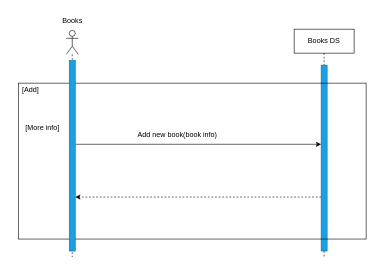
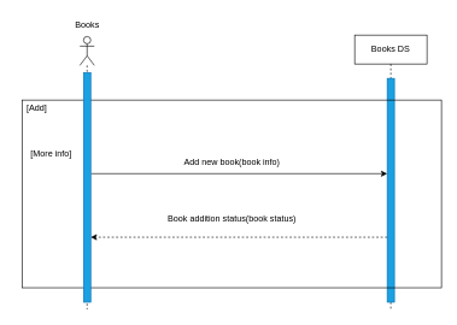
  <mxCell id="0" />
  <mxCell id="1" parent="0" />
  <mxCell id="2" value="Books DS" style="shape=umlLifeline;perimeter=lifelinePerimeter;whiteSpace=wrap;html=1;container=0;dropTarget=0;collapsible=0;recursiveResize=0;outlineConnect=0;portConstraint=eastwest;newEdgeStyle={&quot;edgeStyle&quot;:&quot;elbowEdgeStyle&quot;,&quot;elbow&quot;:&quot;vertical&quot;,&quot;curved&quot;:0,&quot;rounded&quot;:0};" parent="1" vertex="1"><mxGeometry x="490" y="48" width="100" height="380" as="geometry" /></mxCell>
  <mxCell id="3" value="" style="html=1;points=[[0,0,0,0,5],[0,1,0,0,-5],[1,0,0,0,5],[1,1,0,0,-5]];perimeter=orthogonalPerimeter;outlineConnect=0;targetShapes=umlLifeline;portConstraint=eastwest;newEdgeStyle={&quot;curved&quot;:0,&quot;rounded&quot;:0};fillColor=#1ba1e2;container=0;fontColor=#ffffff;strokeColor=#006EAF;" parent="2" vertex="1"><mxGeometry x="45" y="60" width="10" height="310" as="geometry" /></mxCell>
  <mxCell id="4" value="" style="rounded=0;whiteSpace=wrap;html=1;fillColor=none;movable=1;resizable=1;rotatable=1;deletable=1;editable=1;locked=0;connectable=1;container=0;" parent="1" vertex="1"><mxGeometry x="30" y="138" width="580" height="260" as="geometry" /></mxCell>
  <mxCell id="5" value="[More info]" style="text;html=1;align=center;verticalAlign=middle;resizable=0;points=[];autosize=1;strokeColor=none;fillColor=none;container=0;" parent="1" vertex="1"><mxGeometry x="25" y="198" width="90" height="30" as="geometry" /></mxCell>
  <mxCell id="6" value="[Add]" style="text;html=1;align=center;verticalAlign=middle;resizable=0;points=[];autosize=1;strokeColor=none;fillColor=none;container=0;" parent="1" vertex="1"><mxGeometry x="20" y="134" width="60" height="30" as="geometry" /></mxCell>
  <mxCell id="7" value="" style="endArrow=classic;html=1;rounded=0;" parent="1" target="3" edge="1"><mxGeometry width="50" height="50" relative="1" as="geometry"><mxPoint x="125.5" y="240" as="sourcePoint" /><mxPoint x="530" y="238" as="targetPoint" /></mxGeometry></mxCell>
  <mxCell id="8" value="" style="shape=umlLifeline;perimeter=lifelinePerimeter;whiteSpace=wrap;html=1;container=0;dropTarget=0;collapsible=0;recursiveResize=0;outlineConnect=0;portConstraint=eastwest;newEdgeStyle={&quot;curved&quot;:0,&quot;rounded&quot;:0};participant=umlActor;strokeWidth=1;" parent="1" vertex="1"><mxGeometry x="110" y="50" width="20" height="378" as="geometry" /></mxCell>
- <mxCell id="9" value="Add new book(book info)" style="text;html=1;align=center;verticalAlign=middle;resizable=0;points=[];autosize=1;strokeColor=none;fillColor=none;container=0;" parent="1" vertex="1"><mxGeometry x="215" y="210" width="160" height="30" as="geometry" /></mxCell>
+ <mxCell id="9" value="Add new book(book info)" style="text;html=1;align=center;verticalAlign=middle;resizable=0;points=[];autosize=1;strokeColor=none;fillColor=none;container=0;" parent="1" vertex="1"><mxGeometry x="240" y="210" width="160" height="30" as="geometry" /></mxCell>
  <mxCell id="10" value="Books" style="text;html=1;align=center;verticalAlign=middle;resizable=0;points=[];autosize=1;strokeColor=none;fillColor=none;container=0;" parent="1" vertex="1"><mxGeometry x="85" y="20" width="70" height="30" as="geometry" /></mxCell>
+ <mxCell id="11" value="Book addition status(book status)" style="text;html=1;align=center;verticalAlign=middle;resizable=0;points=[];autosize=1;strokeColor=none;fillColor=none;container=0;" parent="1" vertex="1"><mxGeometry x="220" y="288" width="200" height="30" as="geometry" /></mxCell>
  <mxCell id="12" value="" style="html=1;labelBackgroundColor=#ffffff;startArrow=none;startFill=0;startSize=6;endArrow=classic;endFill=1;endSize=6;jettySize=auto;orthogonalLoop=1;strokeWidth=1;dashed=1;fontSize=14;rounded=0;" parent="1" edge="1"><mxGeometry width="60" height="60" relative="1" as="geometry"><mxPoint x="535" y="328" as="sourcePoint" /><mxPoint x="125" y="328" as="targetPoint" /></mxGeometry></mxCell>
  <mxCell id="13" value="" style="html=1;points=[[0,0,0,0,5],[0,1,0,0,-5],[1,0,0,0,5],[1,1,0,0,-5]];perimeter=orthogonalPerimeter;outlineConnect=0;targetShapes=umlLifeline;portConstraint=eastwest;newEdgeStyle={&quot;curved&quot;:0,&quot;rounded&quot;:0};container=0;fillColor=#1ba1e2;fontColor=#ffffff;strokeColor=#006EAF;" parent="1" vertex="1"><mxGeometry x="115" y="100" width="10" height="318" as="geometry" /></mxCell>
